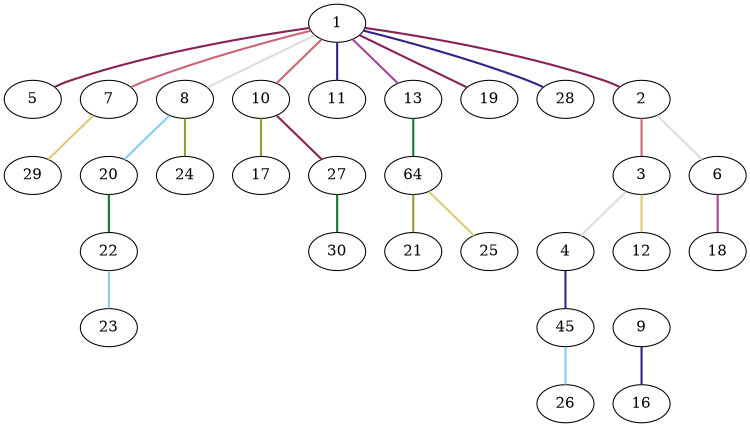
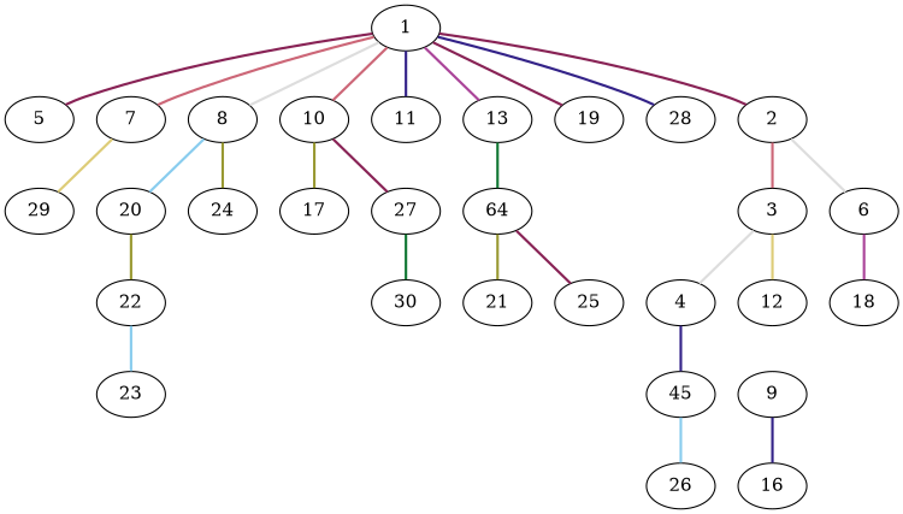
  graph {
    rankdir=BT
    edge [color="#882255" style=bold]
    2
    1
    3
    4
    5
    6
    7
    8
    10
    11
    12
    13
    n13 [label=64]
    n14 [label=45]
    16
    9
    17
    18
    19
    20
    21
    22
    23
    24
    25
    26
    27
    28
    29
    30
    2 -- 1
    3 -- 2 [color="#CC6677"]
    4 -- 3 [color="#DDDDDD"]
    5 -- 1
    6 -- 2 [color="#DDDDDD"]
    7 -- 1 [color="#CC6677"]
    8 -- 1 [color="#DDDDDD"]
    10 -- 1 [color="#CC6677"]
    11 -- 1 [color="#332288"]
    12 -- 3 [color="#DDCC77"]
    13 -- 1 [color="#AA4499"]
    n13 -- 13 [color="#117733"]
    n14 -- 4 [color="#332288"]
    16 -- 9 [color="#332288"]
    17 -- 10 [color="#999933"]
    18 -- 6 [color="#AA4499"]
    19 -- 1
    20 -- 8 [color="#88CCEE"]
    21 -- n13 [color="#999933"]
-   22 -- 20 [color="#117733"]
+   22 -- 20 [color="#999933"]
    23 -- 22 [color="#88CCEE"]
    24 -- 8 [color="#999933"]
-   25 -- n13 [color="#DDCC77"]
+   25 -- n13
    26 -- n14 [color="#88CCEE"]
    27 -- 10
    28 -- 1 [color="#332288"]
    29 -- 7 [color="#DDCC77"]
    30 -- 27 [color="#117733"]
  }
